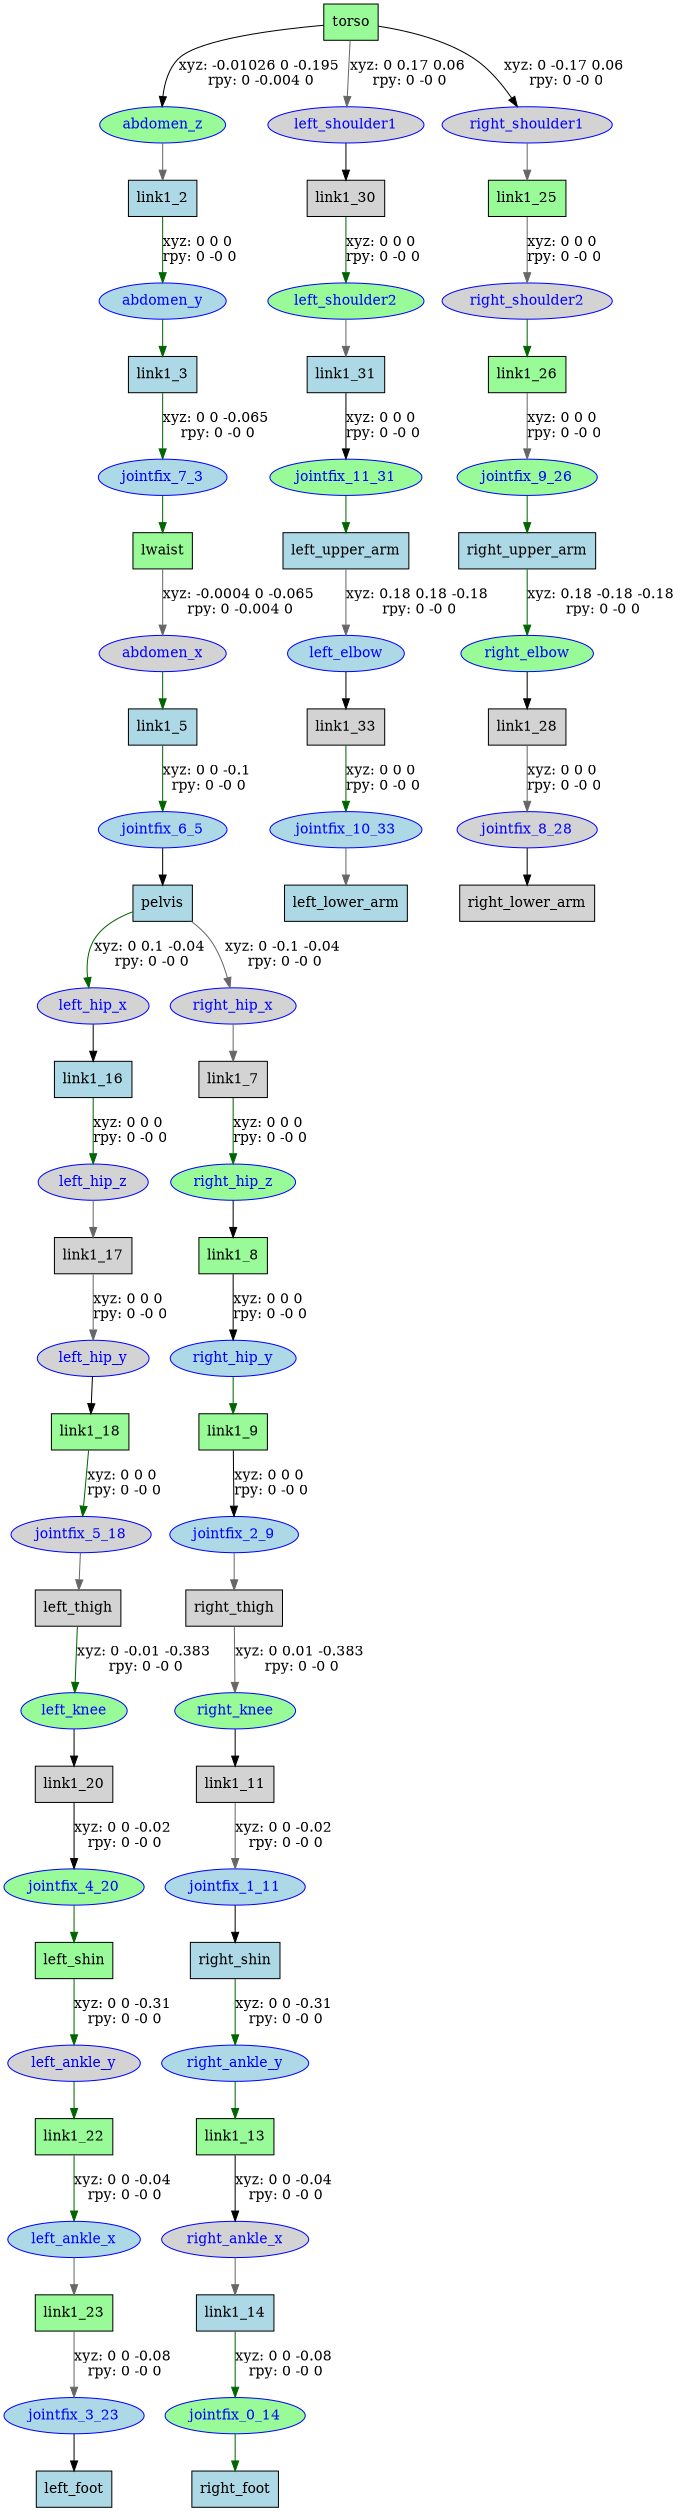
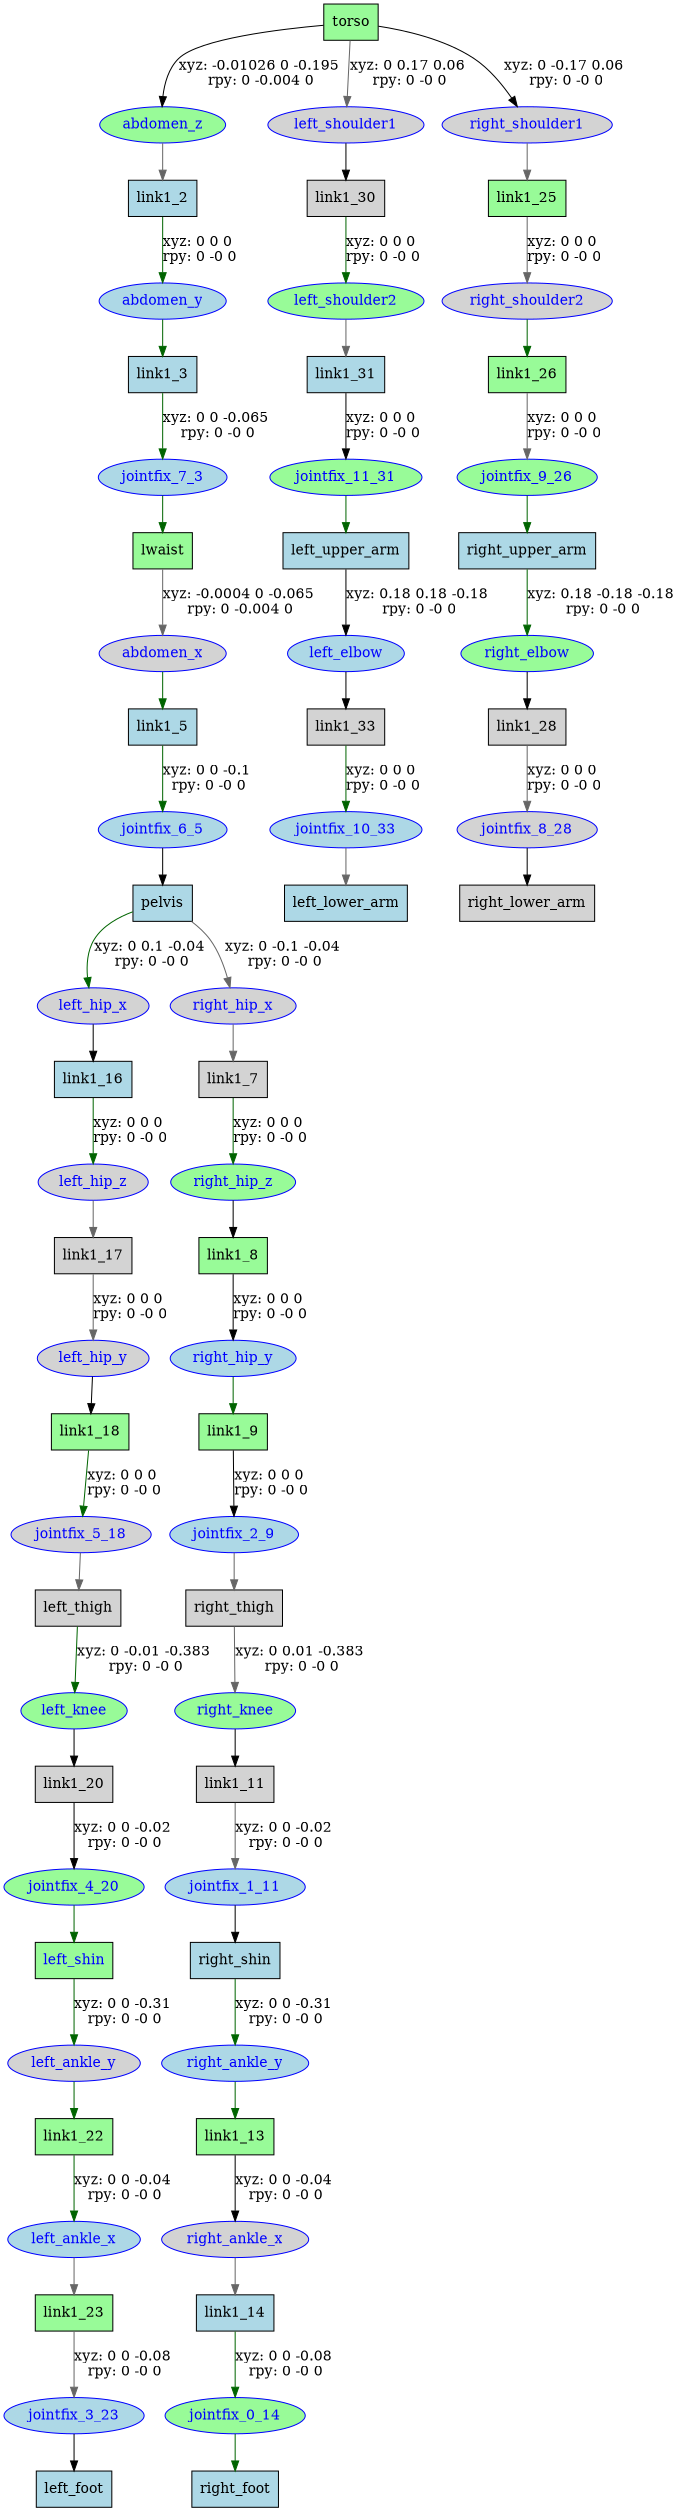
  digraph {
    node [fillcolor=lightblue shape=box style=filled]
    edge [color=darkgreen]
    n1 [fillcolor=palegreen label=torso]
    abdomen_z [color=blue fillcolor=palegreen fontcolor=blue shape=ellipse]
    left_shoulder1 [color=blue fillcolor=lightgrey fontcolor=blue shape=ellipse]
    right_shoulder1 [color=blue fillcolor=lightgrey fontcolor=blue shape=ellipse]
    n5 [label=link1_2]
    n6 [fillcolor=lightgrey label=link1_30]
    n7 [fillcolor=palegreen label=link1_25]
    abdomen_y [color=blue fontcolor=blue shape=ellipse]
    n9 [label=link1_3]
    jointfix_7_3 [color=blue fontcolor=blue shape=ellipse]
    n11 [fillcolor=palegreen label=lwaist]
    abdomen_x [color=blue fillcolor=lightgrey fontcolor=blue shape=ellipse]
    n13 [label=link1_5]
    jointfix_6_5 [color=blue fontcolor=blue shape=ellipse]
    n15 [label=pelvis]
    left_hip_x [color=blue fillcolor=lightgrey fontcolor=blue shape=ellipse]
    right_hip_x [color=blue fillcolor=lightgrey fontcolor=blue shape=ellipse]
    n18 [label=link1_16]
    n19 [fillcolor=lightgrey label=link1_7]
    left_hip_z [color=blue fillcolor=lightgrey fontcolor=blue shape=ellipse]
    n21 [fillcolor=lightgrey label=link1_17]
    left_hip_y [color=blue fillcolor=lightgrey fontcolor=blue shape=ellipse]
    n23 [fillcolor=palegreen label=link1_18]
    jointfix_5_18 [color=blue fillcolor=lightgrey fontcolor=blue shape=ellipse]
    n25 [fillcolor=lightgrey label=left_thigh]
    left_knee [color=blue fillcolor=palegreen fontcolor=blue shape=ellipse]
    n27 [fillcolor=lightgrey label=link1_20]
    jointfix_4_20 [color=blue fillcolor=palegreen fontcolor=blue shape=ellipse]
-   n29 [fillcolor=palegreen label=left_shin]
+   n29 [fillcolor=palegreen label=left_shin fontcolor=blue]
    left_ankle_y [color=blue fillcolor=lightgrey fontcolor=blue shape=ellipse]
    n31 [fillcolor=palegreen label=link1_22]
    left_ankle_x [color=blue fontcolor=blue shape=ellipse]
    n33 [fillcolor=palegreen label=link1_23]
    jointfix_3_23 [color=blue fontcolor=blue shape=ellipse]
    n35 [label=left_foot]
    right_hip_z [color=blue fillcolor=palegreen fontcolor=blue shape=ellipse]
    n37 [fillcolor=palegreen label=link1_8]
    right_hip_y [color=blue fontcolor=blue shape=ellipse]
    n39 [fillcolor=palegreen label=link1_9]
    jointfix_2_9 [color=blue fontcolor=blue shape=ellipse]
    n41 [fillcolor=lightgrey label=right_thigh]
    right_knee [color=blue fillcolor=palegreen fontcolor=blue shape=ellipse]
    n43 [fillcolor=lightgrey label=link1_11]
    jointfix_1_11 [color=blue fontcolor=blue shape=ellipse]
    n45 [label=right_shin]
    right_ankle_y [color=blue fontcolor=blue shape=ellipse]
    n47 [fillcolor=palegreen label=link1_13]
    right_ankle_x [color=blue fillcolor=lightgrey fontcolor=blue shape=ellipse]
    n49 [label=link1_14]
    jointfix_0_14 [color=blue fillcolor=palegreen fontcolor=blue shape=ellipse]
    n51 [label=right_foot]
    left_shoulder2 [color=blue fillcolor=palegreen fontcolor=blue shape=ellipse]
    n53 [label=link1_31]
    jointfix_11_31 [color=blue fillcolor=palegreen fontcolor=blue shape=ellipse]
    n55 [label=left_upper_arm]
    left_elbow [color=blue fontcolor=blue shape=ellipse]
    n57 [fillcolor=lightgrey label=link1_33]
    jointfix_10_33 [color=blue fontcolor=blue shape=ellipse]
    n59 [label=left_lower_arm]
    right_shoulder2 [color=blue fillcolor=lightgrey fontcolor=blue shape=ellipse]
    n61 [fillcolor=palegreen label=link1_26]
    jointfix_9_26 [color=blue fillcolor=palegreen fontcolor=blue shape=ellipse]
    n63 [label=right_upper_arm]
    right_elbow [color=blue fillcolor=palegreen fontcolor=blue shape=ellipse]
    n65 [fillcolor=lightgrey label=link1_28]
    jointfix_8_28 [color=blue fillcolor=lightgrey fontcolor=blue shape=ellipse]
    n67 [fillcolor=lightgrey label=right_lower_arm]
    n1 -> abdomen_z [color=black label="xyz: -0.01026 0 -0.195 \nrpy: 0 -0.004 0"]
    n1 -> left_shoulder1 [color=gray40 label="xyz: 0 0.17 0.06 \nrpy: 0 -0 0"]
    n1 -> right_shoulder1 [color=black label="xyz: 0 -0.17 0.06 \nrpy: 0 -0 0"]
    abdomen_z -> n5 [color=gray40]
    left_shoulder1 -> n6 [color=black]
    right_shoulder1 -> n7 [color=gray40]
    n5 -> abdomen_y [label="xyz: 0 0 0 \nrpy: 0 -0 0"]
    n6 -> left_shoulder2 [label="xyz: 0 0 0 \nrpy: 0 -0 0"]
    n7 -> right_shoulder2 [color=gray40 label="xyz: 0 0 0 \nrpy: 0 -0 0"]
    abdomen_y -> n9
    n9 -> jointfix_7_3 [label="xyz: 0 0 -0.065 \nrpy: 0 -0 0"]
    jointfix_7_3 -> n11
    n11 -> abdomen_x [color=gray40 label="xyz: -0.0004 0 -0.065 \nrpy: 0 -0.004 0"]
    abdomen_x -> n13
    n13 -> jointfix_6_5 [label="xyz: 0 0 -0.1 \nrpy: 0 -0 0"]
    jointfix_6_5 -> n15 [color=black]
    n15 -> left_hip_x [label="xyz: 0 0.1 -0.04 \nrpy: 0 -0 0"]
    n15 -> right_hip_x [color=gray40 label="xyz: 0 -0.1 -0.04 \nrpy: 0 -0 0"]
    left_hip_x -> n18 [color=black]
    right_hip_x -> n19 [color=gray40]
    n18 -> left_hip_z [label="xyz: 0 0 0 \nrpy: 0 -0 0"]
    n19 -> right_hip_z [label="xyz: 0 0 0 \nrpy: 0 -0 0"]
    left_hip_z -> n21 [color=gray40]
    n21 -> left_hip_y [color=gray40 label="xyz: 0 0 0 \nrpy: 0 -0 0"]
    left_hip_y -> n23 [color=black]
    n23 -> jointfix_5_18 [label="xyz: 0 0 0 \nrpy: 0 -0 0"]
    jointfix_5_18 -> n25 [color=gray40]
    n25 -> left_knee [label="xyz: 0 -0.01 -0.383 \nrpy: 0 -0 0"]
    left_knee -> n27 [color=black]
    n27 -> jointfix_4_20 [color=black label="xyz: 0 0 -0.02 \nrpy: 0 -0 0"]
    jointfix_4_20 -> n29
    n29 -> left_ankle_y [label="xyz: 0 0 -0.31 \nrpy: 0 -0 0"]
    left_ankle_y -> n31
    n31 -> left_ankle_x [label="xyz: 0 0 -0.04 \nrpy: 0 -0 0"]
    left_ankle_x -> n33 [color=gray40]
    n33 -> jointfix_3_23 [color=gray40 label="xyz: 0 0 -0.08 \nrpy: 0 -0 0"]
    jointfix_3_23 -> n35 [color=black]
    right_hip_z -> n37 [color=black]
    n37 -> right_hip_y [color=black label="xyz: 0 0 0 \nrpy: 0 -0 0"]
    right_hip_y -> n39
    n39 -> jointfix_2_9 [color=black label="xyz: 0 0 0 \nrpy: 0 -0 0"]
    jointfix_2_9 -> n41 [color=gray40]
    n41 -> right_knee [color=gray40 label="xyz: 0 0.01 -0.383 \nrpy: 0 -0 0"]
    right_knee -> n43 [color=black]
    n43 -> jointfix_1_11 [color=gray40 label="xyz: 0 0 -0.02 \nrpy: 0 -0 0"]
    jointfix_1_11 -> n45 [color=black]
    n45 -> right_ankle_y [label="xyz: 0 0 -0.31 \nrpy: 0 -0 0"]
    right_ankle_y -> n47
    n47 -> right_ankle_x [color=black label="xyz: 0 0 -0.04 \nrpy: 0 -0 0"]
    right_ankle_x -> n49 [color=gray40]
    n49 -> jointfix_0_14 [label="xyz: 0 0 -0.08 \nrpy: 0 -0 0"]
    jointfix_0_14 -> n51
    left_shoulder2 -> n53 [color=gray40]
    n53 -> jointfix_11_31 [color=black label="xyz: 0 0 0 \nrpy: 0 -0 0"]
    jointfix_11_31 -> n55
-   n55 -> left_elbow [color=gray40 label="xyz: 0.18 0.18 -0.18 \nrpy: 0 -0 0"]
+   n55 -> left_elbow [color=black label="xyz: 0.18 0.18 -0.18 \nrpy: 0 -0 0"]
    left_elbow -> n57 [color=black]
    n57 -> jointfix_10_33 [label="xyz: 0 0 0 \nrpy: 0 -0 0"]
    jointfix_10_33 -> n59 [color=gray40]
    right_shoulder2 -> n61
    n61 -> jointfix_9_26 [color=gray40 label="xyz: 0 0 0 \nrpy: 0 -0 0"]
    jointfix_9_26 -> n63
    n63 -> right_elbow [label="xyz: 0.18 -0.18 -0.18 \nrpy: 0 -0 0"]
    right_elbow -> n65 [color=black]
    n65 -> jointfix_8_28 [color=gray40 label="xyz: 0 0 0 \nrpy: 0 -0 0"]
    jointfix_8_28 -> n67 [color=black]
  }
